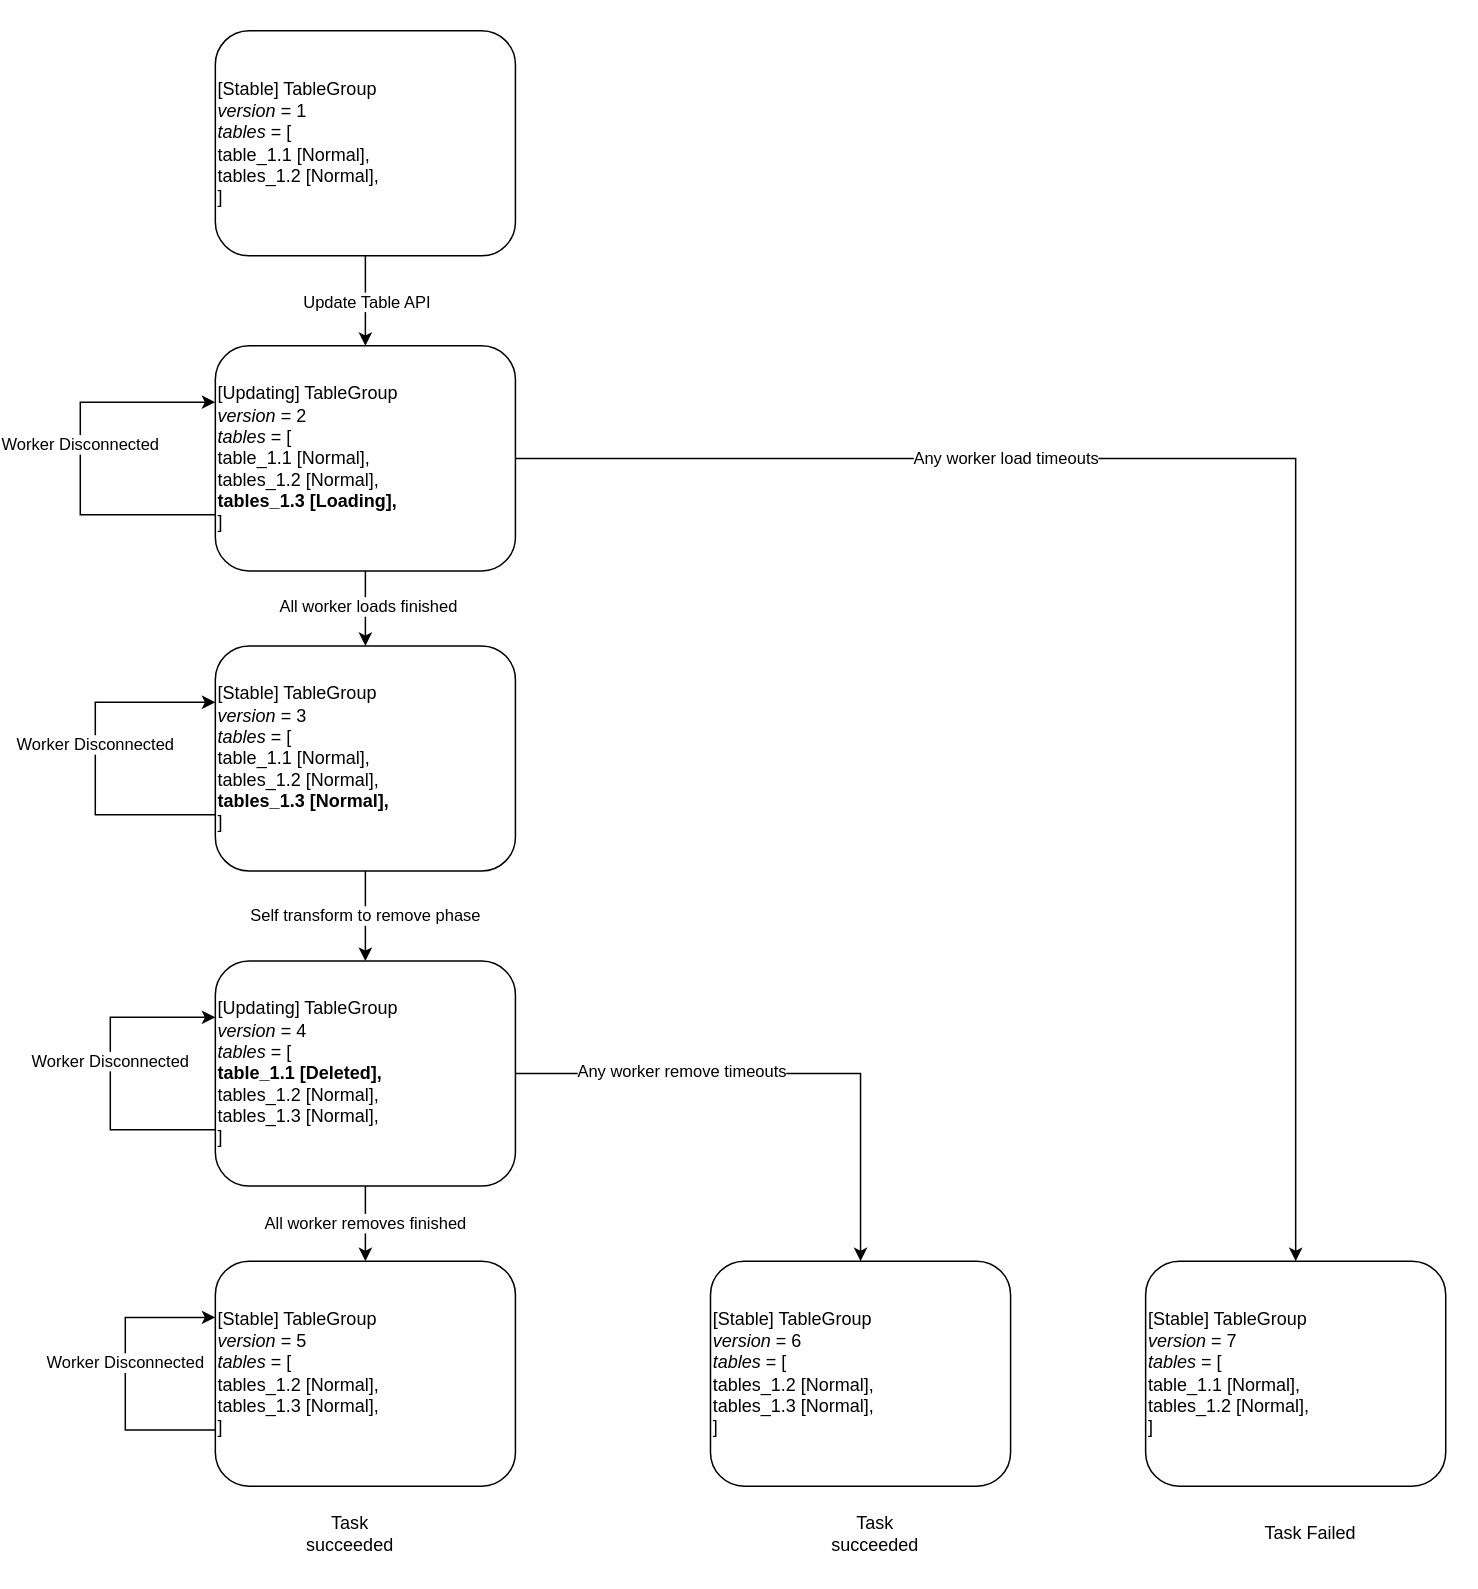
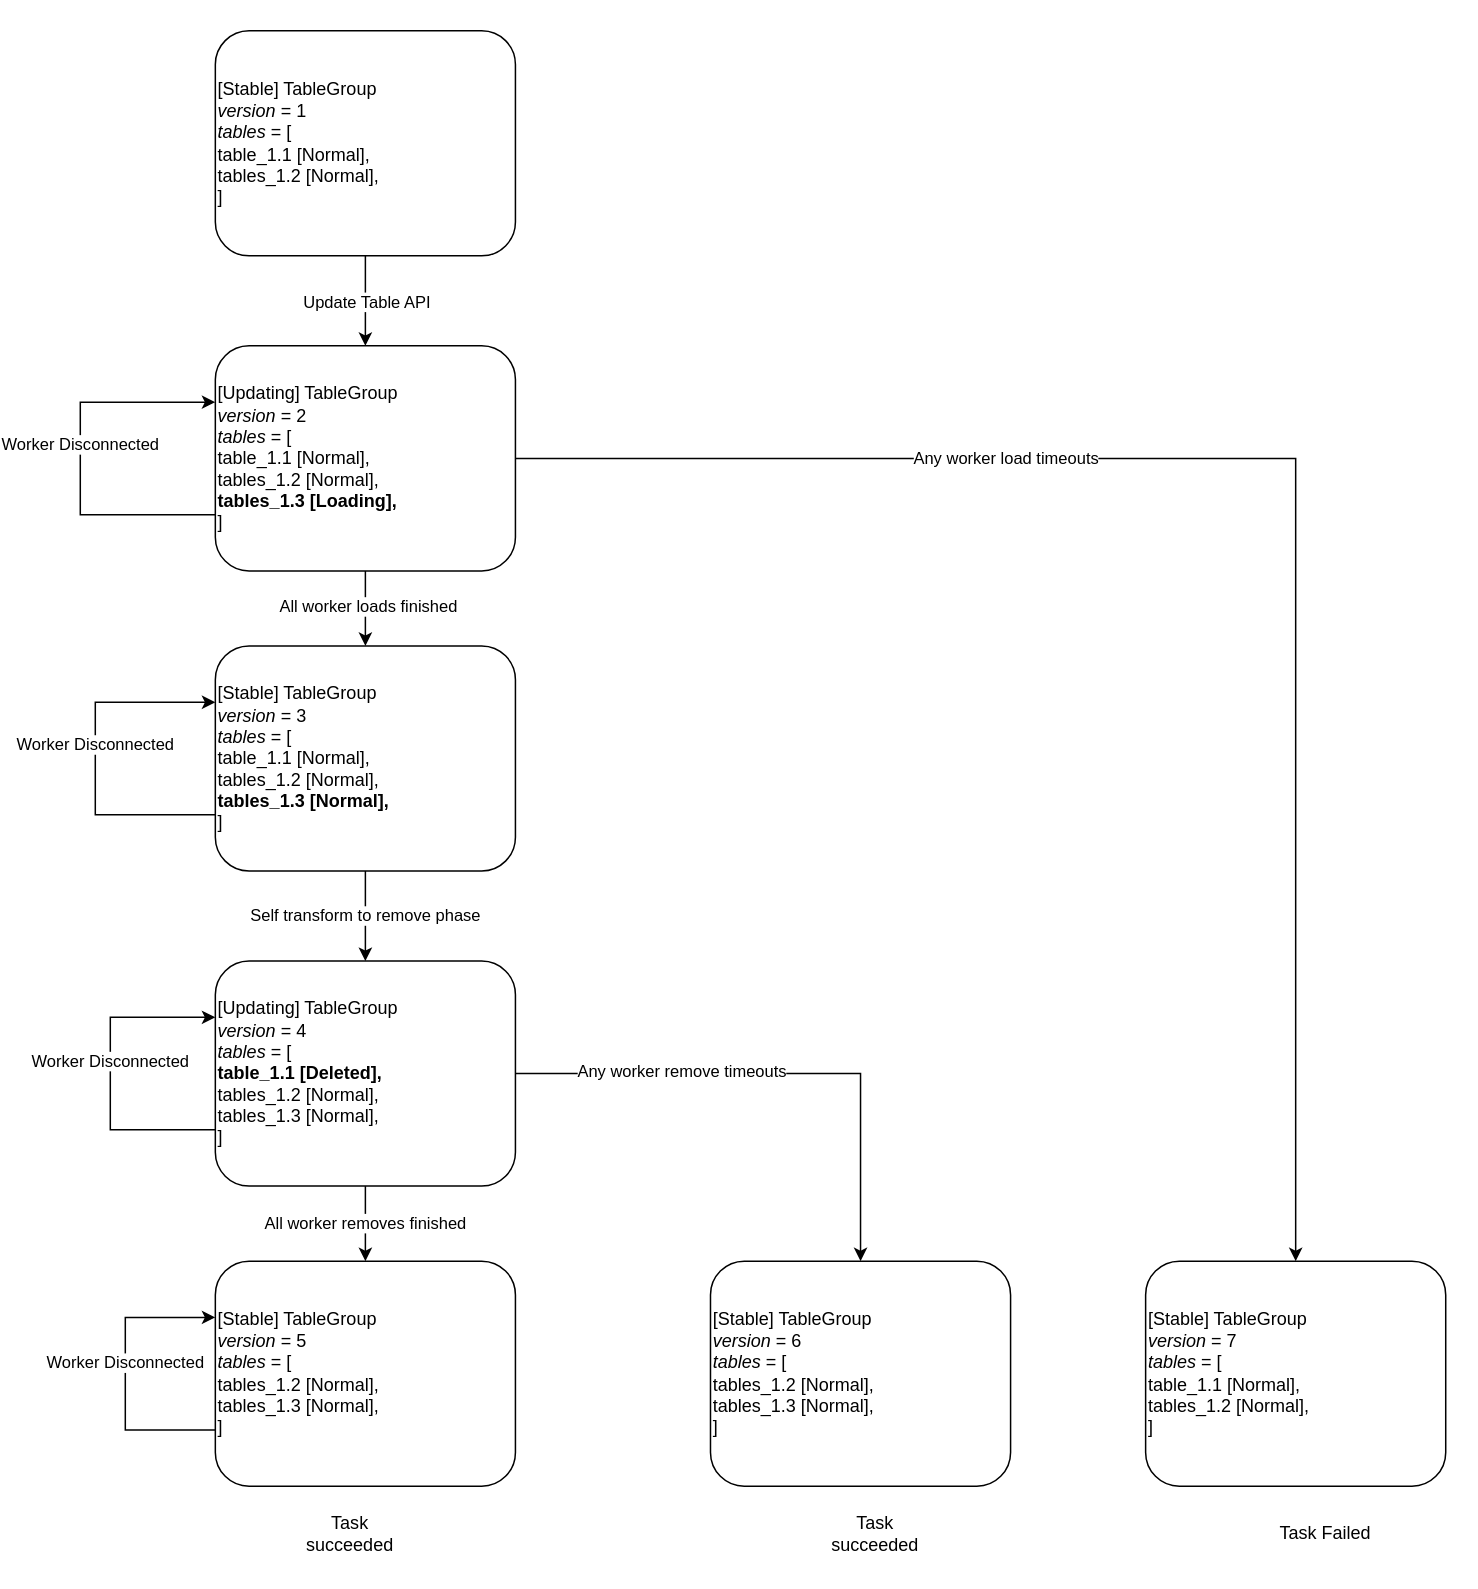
  <mxCell id="0" />
  <mxCell id="1" parent="0" />
  <mxCell id="2" value="[Stable] TableGroup&lt;br&gt;&lt;i&gt;version&lt;/i&gt; = 1&lt;br&gt;&lt;i&gt;tables&lt;/i&gt; = [&lt;br&gt;table_1.1 [Normal], &lt;br&gt;tables_1.2 [Normal],&lt;br&gt;]" style="rounded=1;whiteSpace=wrap;html=1;fontSize=12;glass=0;strokeWidth=1;shadow=0;align=left;" parent="1" vertex="1"><mxGeometry x="110" y="20" width="200" height="150" as="geometry" /></mxCell>
  <mxCell id="3" style="edgeStyle=orthogonalEdgeStyle;rounded=0;orthogonalLoop=1;jettySize=auto;html=1;" parent="1" source="7" target="10" edge="1"><mxGeometry relative="1" as="geometry" /></mxCell>
  <mxCell id="4" value="All worker loads finished" style="edgeLabel;html=1;align=center;verticalAlign=middle;resizable=0;points=[];" parent="3" connectable="0" vertex="1"><mxGeometry x="-0.089" y="1" relative="1" as="geometry"><mxPoint as="offset" /></mxGeometry></mxCell>
  <mxCell id="5" style="edgeStyle=orthogonalEdgeStyle;rounded=0;orthogonalLoop=1;jettySize=auto;html=1;entryX=0.5;entryY=0;entryDx=0;entryDy=0;" parent="1" source="7" target="26" edge="1"><mxGeometry relative="1" as="geometry"><Array as="points"><mxPoint x="830" y="305" /></Array></mxGeometry></mxCell>
  <mxCell id="6" value="Any worker load timeouts" style="edgeLabel;html=1;align=center;verticalAlign=middle;resizable=0;points=[];" parent="5" connectable="0" vertex="1"><mxGeometry x="-0.382" y="1" relative="1" as="geometry"><mxPoint as="offset" /></mxGeometry></mxCell>
  <mxCell id="7" value="[Updating] TableGroup&lt;br&gt;&lt;i&gt;version&lt;/i&gt; = 2&lt;br&gt;&lt;i&gt;tables&lt;/i&gt; = [&lt;br&gt;table_1.1 [Normal], &lt;br&gt;tables_1.2 [Normal],&lt;br&gt;&lt;b&gt;tables_1.3 [Loading],&lt;/b&gt;&lt;br&gt;]" style="rounded=1;whiteSpace=wrap;html=1;fontSize=12;glass=0;strokeWidth=1;shadow=0;align=left;sketch=0;" parent="1" vertex="1"><mxGeometry x="110" y="230" width="200" height="150" as="geometry" /></mxCell>
  <mxCell id="8" style="edgeStyle=orthogonalEdgeStyle;rounded=0;orthogonalLoop=1;jettySize=auto;html=1;entryX=0.5;entryY=0;entryDx=0;entryDy=0;" parent="1" source="10" target="18" edge="1"><mxGeometry relative="1" as="geometry" /></mxCell>
  <mxCell id="9" value="Self transform to remove phase" style="edgeLabel;html=1;align=center;verticalAlign=middle;resizable=0;points=[];" parent="8" connectable="0" vertex="1"><mxGeometry x="-0.044" y="-1" relative="1" as="geometry"><mxPoint as="offset" /></mxGeometry></mxCell>
  <mxCell id="10" value="[Stable] TableGroup&lt;br&gt;&lt;i&gt;version&lt;/i&gt; = 3&lt;br&gt;&lt;i&gt;tables&lt;/i&gt; = [&lt;br&gt;table_1.1 [Normal], &lt;br&gt;tables_1.2 [Normal],&lt;br&gt;&lt;b&gt;tables_1.3 [Normal],&lt;/b&gt;&lt;br&gt;]" style="rounded=1;whiteSpace=wrap;html=1;fontSize=12;glass=0;strokeWidth=1;shadow=0;align=left;" parent="1" vertex="1"><mxGeometry x="110" y="430" width="200" height="150" as="geometry" /></mxCell>
  <mxCell id="11" value="" style="edgeStyle=elbowEdgeStyle;elbow=horizontal;endArrow=classic;html=1;rounded=0;exitX=0;exitY=0.75;exitDx=0;exitDy=0;entryX=0;entryY=0.25;entryDx=0;entryDy=0;" parent="1" source="7" target="7" edge="1"><mxGeometry width="50" height="50" relative="1" as="geometry"><mxPoint x="180" y="370" as="sourcePoint" /><mxPoint x="230" y="320" as="targetPoint" /><Array as="points"><mxPoint x="20" y="340" /><mxPoint x="70" y="350" /><mxPoint x="30" y="340" /></Array></mxGeometry></mxCell>
  <mxCell id="12" value="Worker Disconnected" style="edgeLabel;html=1;align=center;verticalAlign=middle;resizable=0;points=[];" parent="11" connectable="0" vertex="1"><mxGeometry x="0.086" y="1" relative="1" as="geometry"><mxPoint y="1" as="offset" /></mxGeometry></mxCell>
  <mxCell id="13" value="" style="endArrow=classic;html=1;rounded=0;exitX=0.5;exitY=1;exitDx=0;exitDy=0;entryX=0.5;entryY=0;entryDx=0;entryDy=0;" parent="1" source="2" target="7" edge="1"><mxGeometry width="50" height="50" relative="1" as="geometry"><mxPoint x="260" y="440" as="sourcePoint" /><mxPoint x="310" y="390" as="targetPoint" /></mxGeometry></mxCell>
  <mxCell id="14" value="Update Table API" style="edgeLabel;html=1;align=center;verticalAlign=middle;resizable=0;points=[];" parent="13" connectable="0" vertex="1"><mxGeometry relative="1" as="geometry"><mxPoint as="offset" /></mxGeometry></mxCell>
  <mxCell id="15" value="All worker removes finished" style="edgeStyle=orthogonalEdgeStyle;rounded=0;orthogonalLoop=1;jettySize=auto;html=1;entryX=0.5;entryY=0;entryDx=0;entryDy=0;" parent="1" source="18" target="19" edge="1"><mxGeometry relative="1" as="geometry" /></mxCell>
  <mxCell id="16" style="edgeStyle=orthogonalEdgeStyle;rounded=0;orthogonalLoop=1;jettySize=auto;html=1;entryX=0.5;entryY=0;entryDx=0;entryDy=0;" parent="1" source="18" target="27" edge="1"><mxGeometry relative="1" as="geometry" /></mxCell>
  <mxCell id="17" value="Any worker remove timeouts" style="edgeLabel;html=1;align=center;verticalAlign=middle;resizable=0;points=[];" parent="16" connectable="0" vertex="1"><mxGeometry x="-0.381" y="2" relative="1" as="geometry"><mxPoint as="offset" /></mxGeometry></mxCell>
  <mxCell id="18" value="[Updating] TableGroup&lt;br&gt;&lt;i&gt;version&lt;/i&gt; = 4&lt;br&gt;&lt;i&gt;tables&lt;/i&gt; = [&lt;br&gt;&lt;b&gt;table_1.1 [Deleted], &lt;/b&gt;&lt;br&gt;tables_1.2 [Normal],&lt;br&gt;tables_1.3 [Normal],&lt;br&gt;]" style="rounded=1;whiteSpace=wrap;html=1;fontSize=12;glass=0;strokeWidth=1;shadow=0;align=left;" parent="1" vertex="1"><mxGeometry x="110" y="640" width="200" height="150" as="geometry" /></mxCell>
  <mxCell id="19" value="[Stable] TableGroup&lt;br&gt;&lt;i&gt;version&lt;/i&gt; = 5&lt;br&gt;&lt;i&gt;tables&lt;/i&gt; = [&lt;br&gt;tables_1.2 [Normal],&lt;br&gt;tables_1.3 [Normal],&lt;br&gt;]" style="rounded=1;whiteSpace=wrap;html=1;fontSize=12;glass=0;strokeWidth=1;shadow=0;align=left;" parent="1" vertex="1"><mxGeometry x="110" y="840" width="200" height="150" as="geometry" /></mxCell>
  <mxCell id="20" value="" style="edgeStyle=elbowEdgeStyle;elbow=horizontal;endArrow=classic;html=1;rounded=0;exitX=0;exitY=0.75;exitDx=0;exitDy=0;entryX=0;entryY=0.25;entryDx=0;entryDy=0;" parent="1" source="10" target="10" edge="1"><mxGeometry width="50" height="50" relative="1" as="geometry"><mxPoint x="120" y="372.5" as="sourcePoint" /><mxPoint x="120" y="297.5" as="targetPoint" /><Array as="points"><mxPoint x="30" y="350" /><mxPoint x="80" y="360" /><mxPoint x="40" y="350" /></Array></mxGeometry></mxCell>
  <mxCell id="21" value="Worker Disconnected" style="edgeLabel;html=1;align=center;verticalAlign=middle;resizable=0;points=[];" parent="20" connectable="0" vertex="1"><mxGeometry x="0.086" y="1" relative="1" as="geometry"><mxPoint y="1" as="offset" /></mxGeometry></mxCell>
  <mxCell id="22" value="" style="edgeStyle=elbowEdgeStyle;elbow=horizontal;endArrow=classic;html=1;rounded=0;exitX=0;exitY=0.75;exitDx=0;exitDy=0;entryX=0;entryY=0.25;entryDx=0;entryDy=0;" parent="1" source="18" target="18" edge="1"><mxGeometry width="50" height="50" relative="1" as="geometry"><mxPoint x="120" y="612.5" as="sourcePoint" /><mxPoint x="120" y="537.5" as="targetPoint" /><Array as="points"><mxPoint x="40" y="360" /><mxPoint x="90" y="370" /><mxPoint x="50" y="360" /></Array></mxGeometry></mxCell>
  <mxCell id="23" value="Worker Disconnected" style="edgeLabel;html=1;align=center;verticalAlign=middle;resizable=0;points=[];" parent="22" connectable="0" vertex="1"><mxGeometry x="0.086" y="1" relative="1" as="geometry"><mxPoint y="1" as="offset" /></mxGeometry></mxCell>
  <mxCell id="24" value="" style="edgeStyle=elbowEdgeStyle;elbow=horizontal;endArrow=classic;html=1;rounded=0;exitX=0;exitY=0.75;exitDx=0;exitDy=0;entryX=0;entryY=0.25;entryDx=0;entryDy=0;" parent="1" source="19" target="19" edge="1"><mxGeometry width="50" height="50" relative="1" as="geometry"><mxPoint x="120" y="852.5" as="sourcePoint" /><mxPoint x="120" y="777.5" as="targetPoint" /><Array as="points"><mxPoint x="50" y="370" /><mxPoint x="100" y="380" /><mxPoint x="60" y="370" /></Array></mxGeometry></mxCell>
  <mxCell id="25" value="Worker Disconnected" style="edgeLabel;html=1;align=center;verticalAlign=middle;resizable=0;points=[];" parent="24" connectable="0" vertex="1"><mxGeometry x="0.086" y="1" relative="1" as="geometry"><mxPoint y="1" as="offset" /></mxGeometry></mxCell>
  <mxCell id="26" value="[Stable] TableGroup&lt;br&gt;&lt;i&gt;version&lt;/i&gt; = 7&lt;br&gt;&lt;i&gt;tables&lt;/i&gt; = [&lt;br&gt;table_1.1 [Normal], &lt;br&gt;tables_1.2 [Normal],&lt;br&gt;]" style="rounded=1;whiteSpace=wrap;html=1;fontSize=12;glass=0;strokeWidth=1;shadow=0;align=left;" parent="1" vertex="1"><mxGeometry x="730" y="840" width="200" height="150" as="geometry" /></mxCell>
  <mxCell id="27" value="[Stable] TableGroup&lt;br&gt;&lt;i&gt;version&lt;/i&gt; = 6&lt;br&gt;&lt;i&gt;tables&lt;/i&gt; = [&lt;br&gt;tables_1.2 [Normal],&lt;br&gt;tables_1.3 [Normal],&lt;br&gt;]" style="rounded=1;whiteSpace=wrap;html=1;fontSize=12;glass=0;strokeWidth=1;shadow=0;align=left;" parent="1" vertex="1"><mxGeometry x="440" y="840" width="200" height="150" as="geometry" /></mxCell>
  <mxCell id="28" value="Task succeeded" style="text;html=1;strokeColor=none;fillColor=none;align=center;verticalAlign=middle;whiteSpace=wrap;rounded=0;glass=0;sketch=0;" parent="1" vertex="1"><mxGeometry x="160" y="1007" width="80" height="30" as="geometry" /></mxCell>
- <mxCell id="29" value="Task Failed" style="text;html=1;strokeColor=none;fillColor=none;align=center;verticalAlign=middle;whiteSpace=wrap;rounded=0;glass=0;sketch=0;" parent="1" vertex="1"><mxGeometry x="800" y="1007" width="80" height="30" as="geometry" /></mxCell>
+ <mxCell id="29" value="Task Failed" style="text;html=1;strokeColor=none;fillColor=none;align=center;verticalAlign=middle;whiteSpace=wrap;rounded=0;glass=0;sketch=0;" parent="1" vertex="1"><mxGeometry x="810" y="1007" width="80" height="30" as="geometry" /></mxCell>
  <mxCell id="30" value="Task succeeded" style="text;html=1;strokeColor=none;fillColor=none;align=center;verticalAlign=middle;whiteSpace=wrap;rounded=0;glass=0;sketch=0;" parent="1" vertex="1"><mxGeometry x="510" y="1007" width="80" height="30" as="geometry" /></mxCell>
